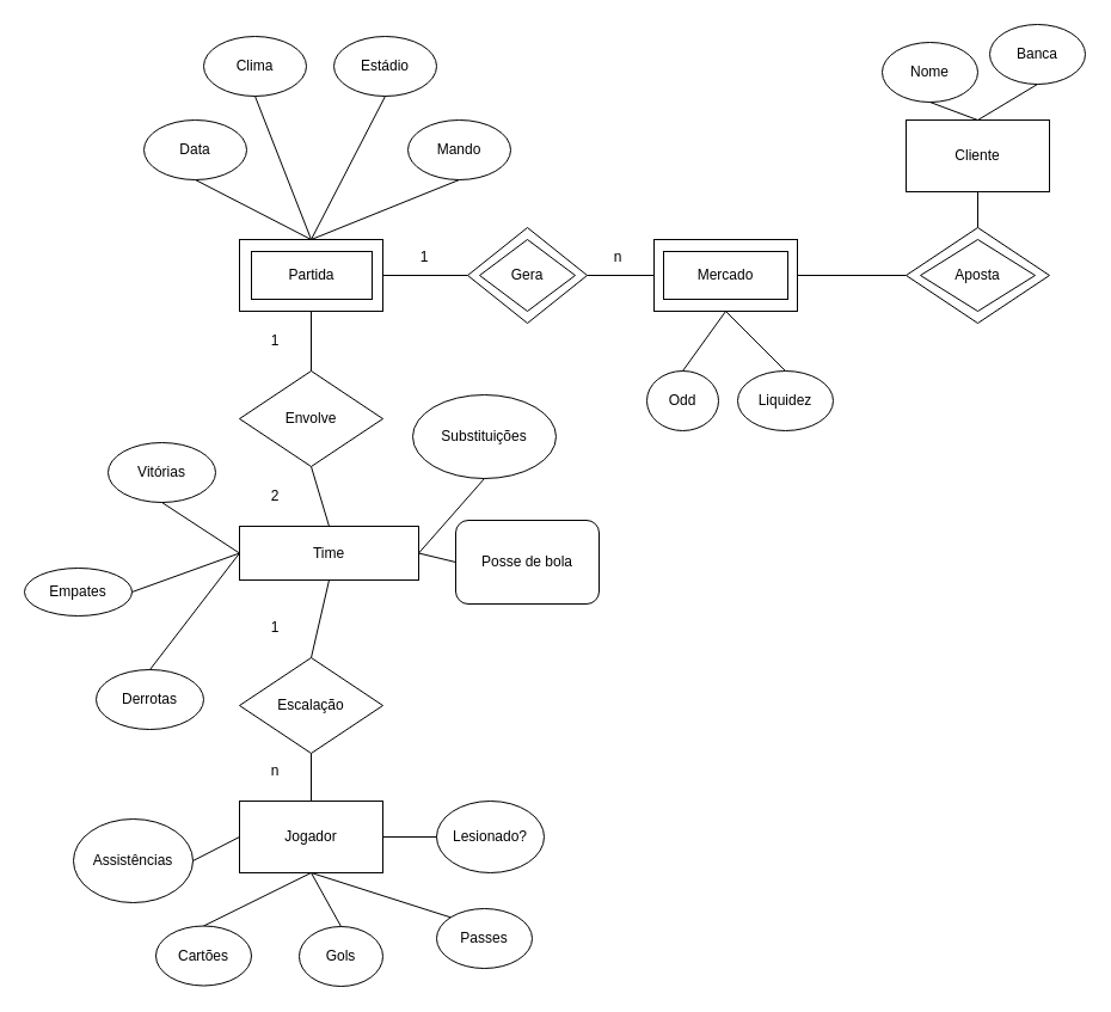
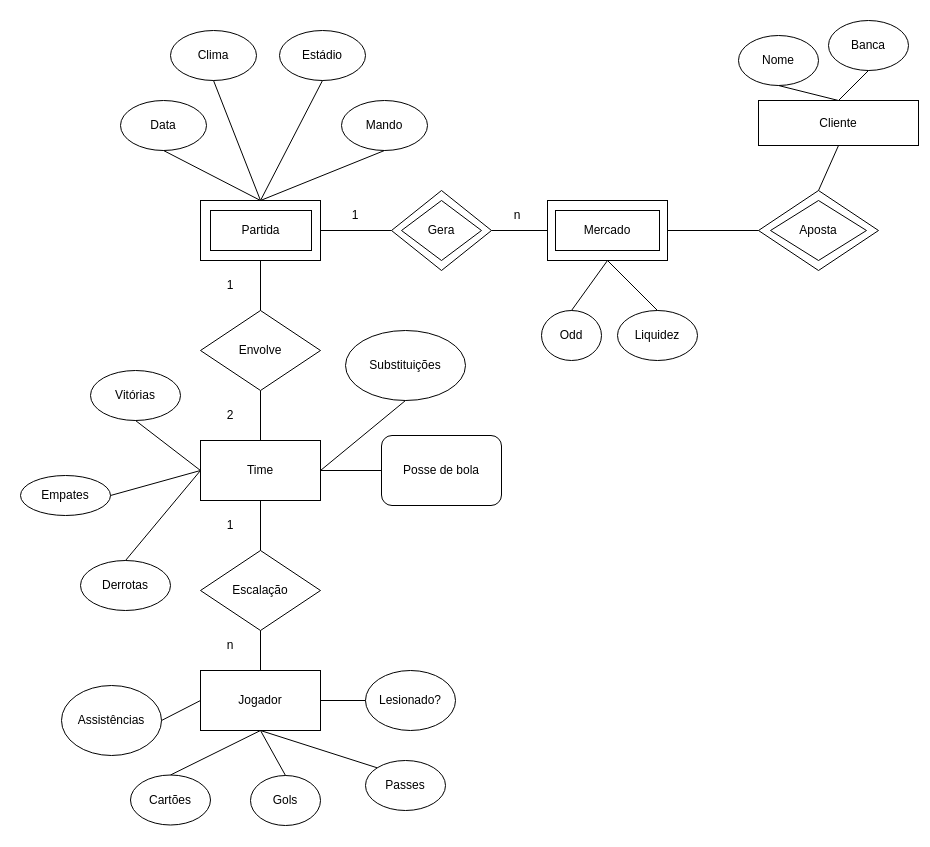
  <mxCell id="0" />
  <mxCell id="1" parent="0" />
  <mxCell id="2" value="Mercado" style="rounded=0;whiteSpace=wrap;html=1;" vertex="1" parent="1"><mxGeometry x="547" y="200" width="120" height="60" as="geometry" /></mxCell>
  <mxCell id="3" value="Partida" style="rounded=0;whiteSpace=wrap;html=1;" vertex="1" parent="1"><mxGeometry x="200" y="200" width="120" height="60" as="geometry" /></mxCell>
- <mxCell id="4" value="Time" style="rounded=0;whiteSpace=wrap;html=1;" vertex="1" parent="1"><mxGeometry x="200" y="440" width="150" height="45" as="geometry" /></mxCell>
+ <mxCell id="4" value="Time" style="rounded=0;whiteSpace=wrap;html=1;" vertex="1" parent="1"><mxGeometry x="200" y="440" width="120" height="60" as="geometry" /></mxCell>
  <mxCell id="5" value="Jogador" style="rounded=0;whiteSpace=wrap;html=1;" vertex="1" parent="1"><mxGeometry x="200" y="670" width="120" height="60" as="geometry" /></mxCell>
- <mxCell id="6" value="Cliente" style="rounded=0;whiteSpace=wrap;html=1;" vertex="1" parent="1"><mxGeometry x="758" y="100" width="120" height="60" as="geometry" /></mxCell>
+ <mxCell id="6" value="Cliente" style="rounded=0;whiteSpace=wrap;html=1;" vertex="1" parent="1"><mxGeometry x="758" y="100" width="160" height="45" as="geometry" /></mxCell>
  <mxCell id="7" value="Escalação" style="rhombus;whiteSpace=wrap;html=1;" vertex="1" parent="1"><mxGeometry x="200" y="550" width="120" height="80" as="geometry" /></mxCell>
  <mxCell id="8" value="Aposta" style="rhombus;whiteSpace=wrap;html=1;" vertex="1" parent="1"><mxGeometry x="758" y="190" width="120" height="80" as="geometry" /></mxCell>
  <mxCell id="9" value="" style="endArrow=none;html=1;rounded=0;entryX=0.5;entryY=1;entryDx=0;entryDy=0;exitX=0.5;exitY=0;exitDx=0;exitDy=0;" edge="1" parent="1" source="8" target="6"><mxGeometry width="50" height="50" relative="1" as="geometry"><mxPoint x="818" y="190" as="sourcePoint" /><mxPoint x="808" y="170" as="targetPoint" /></mxGeometry></mxCell>
  <mxCell id="10" value="" style="endArrow=none;html=1;rounded=0;entryX=0;entryY=0.5;entryDx=0;entryDy=0;exitX=1;exitY=0.5;exitDx=0;exitDy=0;" edge="1" parent="1" source="2" target="8"><mxGeometry width="50" height="50" relative="1" as="geometry"><mxPoint x="586" y="320" as="sourcePoint" /><mxPoint x="636" y="270" as="targetPoint" /></mxGeometry></mxCell>
  <mxCell id="11" value="" style="endArrow=none;html=1;rounded=0;entryX=0.5;entryY=1;entryDx=0;entryDy=0;exitX=0.5;exitY=0;exitDx=0;exitDy=0;" edge="1" parent="1" source="4" target="51"><mxGeometry width="50" height="50" relative="1" as="geometry"><mxPoint x="390" y="570" as="sourcePoint" /><mxPoint x="260" y="410" as="targetPoint" /></mxGeometry></mxCell>
  <mxCell id="12" value="" style="endArrow=none;html=1;rounded=0;entryX=0.5;entryY=1;entryDx=0;entryDy=0;exitX=0.5;exitY=0;exitDx=0;exitDy=0;" edge="1" parent="1" source="7" target="4"><mxGeometry width="50" height="50" relative="1" as="geometry"><mxPoint x="470" y="560" as="sourcePoint" /><mxPoint x="520" y="510" as="targetPoint" /></mxGeometry></mxCell>
  <mxCell id="13" value="" style="endArrow=none;html=1;rounded=0;entryX=0.5;entryY=1;entryDx=0;entryDy=0;exitX=0.5;exitY=0;exitDx=0;exitDy=0;" edge="1" parent="1" source="5" target="7"><mxGeometry width="50" height="50" relative="1" as="geometry"><mxPoint x="470" y="560" as="sourcePoint" /><mxPoint x="264" y="623" as="targetPoint" /></mxGeometry></mxCell>
  <mxCell id="14" value="Odd" style="ellipse;whiteSpace=wrap;html=1;" vertex="1" parent="1"><mxGeometry x="541" y="310" width="60" height="50" as="geometry" /></mxCell>
  <mxCell id="15" value="Liquidez" style="ellipse;whiteSpace=wrap;html=1;" vertex="1" parent="1"><mxGeometry x="617" y="310" width="80" height="50" as="geometry" /></mxCell>
  <mxCell id="16" value="" style="endArrow=none;html=1;rounded=0;entryX=0.5;entryY=1;entryDx=0;entryDy=0;exitX=0.5;exitY=0;exitDx=0;exitDy=0;" edge="1" parent="1" source="14" target="2"><mxGeometry width="50" height="50" relative="1" as="geometry"><mxPoint x="577" y="320" as="sourcePoint" /><mxPoint x="627" y="270" as="targetPoint" /></mxGeometry></mxCell>
  <mxCell id="17" value="" style="endArrow=none;html=1;rounded=0;entryX=0.5;entryY=1;entryDx=0;entryDy=0;exitX=0.5;exitY=0;exitDx=0;exitDy=0;" edge="1" parent="1" source="15" target="2"><mxGeometry width="50" height="50" relative="1" as="geometry"><mxPoint x="577" y="320" as="sourcePoint" /><mxPoint x="627" y="270" as="targetPoint" /></mxGeometry></mxCell>
  <mxCell id="18" value="Cartões" style="ellipse;whiteSpace=wrap;html=1;" vertex="1" parent="1"><mxGeometry x="130" y="774.5" width="80" height="50" as="geometry" /></mxCell>
  <mxCell id="19" value="Gols" style="ellipse;whiteSpace=wrap;html=1;" vertex="1" parent="1"><mxGeometry x="250" y="775" width="70" height="50" as="geometry" /></mxCell>
  <mxCell id="20" value="Passes" style="ellipse;whiteSpace=wrap;html=1;" vertex="1" parent="1"><mxGeometry x="365" y="760" width="80" height="50" as="geometry" /></mxCell>
  <mxCell id="21" value="Lesionado?" style="ellipse;whiteSpace=wrap;html=1;" vertex="1" parent="1"><mxGeometry x="365" y="670" width="90" height="60" as="geometry" /></mxCell>
  <mxCell id="22" value="" style="endArrow=none;html=1;rounded=0;entryX=0.5;entryY=1;entryDx=0;entryDy=0;exitX=0.5;exitY=0;exitDx=0;exitDy=0;" edge="1" parent="1" source="19" target="5"><mxGeometry width="50" height="50" relative="1" as="geometry"><mxPoint x="470" y="860" as="sourcePoint" /><mxPoint x="520" y="810" as="targetPoint" /></mxGeometry></mxCell>
  <mxCell id="23" value="" style="endArrow=none;html=1;rounded=0;entryX=0.5;entryY=1;entryDx=0;entryDy=0;exitX=0.5;exitY=0;exitDx=0;exitDy=0;" edge="1" parent="1" source="18" target="5"><mxGeometry width="50" height="50" relative="1" as="geometry"><mxPoint x="470" y="860" as="sourcePoint" /><mxPoint x="520" y="810" as="targetPoint" /></mxGeometry></mxCell>
  <mxCell id="24" value="" style="endArrow=none;html=1;rounded=0;entryX=0;entryY=0.5;entryDx=0;entryDy=0;exitX=1;exitY=0.5;exitDx=0;exitDy=0;" edge="1" parent="1" source="5" target="21"><mxGeometry width="50" height="50" relative="1" as="geometry"><mxPoint x="470" y="860" as="sourcePoint" /><mxPoint x="520" y="810" as="targetPoint" /></mxGeometry></mxCell>
  <mxCell id="25" value="" style="endArrow=none;html=1;rounded=0;entryX=0.5;entryY=1;entryDx=0;entryDy=0;exitX=0;exitY=0;exitDx=0;exitDy=0;" edge="1" parent="1" source="20" target="5"><mxGeometry width="50" height="50" relative="1" as="geometry"><mxPoint x="470" y="860" as="sourcePoint" /><mxPoint x="520" y="810" as="targetPoint" /></mxGeometry></mxCell>
  <mxCell id="26" value="Nome" style="ellipse;whiteSpace=wrap;html=1;" vertex="1" parent="1"><mxGeometry x="738" y="35" width="80" height="50" as="geometry" /></mxCell>
  <mxCell id="27" value="Banca" style="ellipse;whiteSpace=wrap;html=1;" vertex="1" parent="1"><mxGeometry x="828" y="20" width="80" height="50" as="geometry" /></mxCell>
  <mxCell id="28" value="" style="endArrow=none;html=1;rounded=0;entryX=0.5;entryY=1;entryDx=0;entryDy=0;exitX=0.5;exitY=0;exitDx=0;exitDy=0;" edge="1" parent="1" source="6" target="26"><mxGeometry width="50" height="50" relative="1" as="geometry"><mxPoint x="588" y="320" as="sourcePoint" /><mxPoint x="638" y="270" as="targetPoint" /></mxGeometry></mxCell>
  <mxCell id="29" value="" style="endArrow=none;html=1;rounded=0;entryX=0.5;entryY=1;entryDx=0;entryDy=0;exitX=0.5;exitY=0;exitDx=0;exitDy=0;" edge="1" parent="1" source="6" target="27"><mxGeometry width="50" height="50" relative="1" as="geometry"><mxPoint x="588" y="320" as="sourcePoint" /><mxPoint x="638" y="270" as="targetPoint" /></mxGeometry></mxCell>
  <mxCell id="30" value="Vitórias" style="ellipse;whiteSpace=wrap;html=1;" vertex="1" parent="1"><mxGeometry x="90" y="370" width="90" height="50" as="geometry" /></mxCell>
  <mxCell id="31" value="Empates" style="ellipse;whiteSpace=wrap;html=1;" vertex="1" parent="1"><mxGeometry x="20" y="475" width="90" height="40" as="geometry" /></mxCell>
  <mxCell id="32" value="Derrotas" style="ellipse;whiteSpace=wrap;html=1;" vertex="1" parent="1"><mxGeometry x="80" y="560" width="90" height="50" as="geometry" /></mxCell>
  <mxCell id="33" value="" style="endArrow=none;html=1;rounded=0;entryX=0;entryY=0.5;entryDx=0;entryDy=0;exitX=1;exitY=0.5;exitDx=0;exitDy=0;" edge="1" parent="1" source="31" target="4"><mxGeometry width="50" height="50" relative="1" as="geometry"><mxPoint x="470" y="590" as="sourcePoint" /><mxPoint x="520" y="540" as="targetPoint" /></mxGeometry></mxCell>
  <mxCell id="34" value="" style="endArrow=none;html=1;rounded=0;entryX=0.5;entryY=1;entryDx=0;entryDy=0;exitX=0;exitY=0.5;exitDx=0;exitDy=0;" edge="1" parent="1" source="4" target="30"><mxGeometry width="50" height="50" relative="1" as="geometry"><mxPoint x="470" y="560" as="sourcePoint" /><mxPoint x="520" y="510" as="targetPoint" /></mxGeometry></mxCell>
  <mxCell id="35" value="" style="endArrow=none;html=1;rounded=0;entryX=0;entryY=0.5;entryDx=0;entryDy=0;exitX=0.5;exitY=0;exitDx=0;exitDy=0;" edge="1" parent="1" source="32" target="4"><mxGeometry width="50" height="50" relative="1" as="geometry"><mxPoint x="145" y="560" as="sourcePoint" /><mxPoint x="520" y="540" as="targetPoint" /></mxGeometry></mxCell>
  <mxCell id="36" value="Data" style="ellipse;whiteSpace=wrap;html=1;" vertex="1" parent="1"><mxGeometry x="120" y="100" width="86" height="50" as="geometry" /></mxCell>
  <mxCell id="37" value="Estádio" style="ellipse;whiteSpace=wrap;html=1;" vertex="1" parent="1"><mxGeometry x="279" y="30" width="86" height="50" as="geometry" /></mxCell>
  <mxCell id="38" value="Mando" style="ellipse;whiteSpace=wrap;html=1;" vertex="1" parent="1"><mxGeometry x="341" y="100" width="86" height="50" as="geometry" /></mxCell>
  <mxCell id="39" value="Clima" style="ellipse;whiteSpace=wrap;html=1;" vertex="1" parent="1"><mxGeometry x="170" y="30" width="86" height="50" as="geometry" /></mxCell>
  <mxCell id="40" value="" style="endArrow=none;html=1;rounded=0;entryX=0.5;entryY=1;entryDx=0;entryDy=0;exitX=0.5;exitY=0;exitDx=0;exitDy=0;" edge="1" parent="1" source="3" target="38"><mxGeometry width="50" height="50" relative="1" as="geometry"><mxPoint x="390" y="210" as="sourcePoint" /><mxPoint x="440" y="160" as="targetPoint" /></mxGeometry></mxCell>
  <mxCell id="41" value="" style="endArrow=none;html=1;rounded=0;entryX=0.5;entryY=1;entryDx=0;entryDy=0;exitX=0.5;exitY=0;exitDx=0;exitDy=0;" edge="1" parent="1" source="3" target="36"><mxGeometry width="50" height="50" relative="1" as="geometry"><mxPoint x="390" y="210" as="sourcePoint" /><mxPoint x="440" y="160" as="targetPoint" /></mxGeometry></mxCell>
  <mxCell id="42" value="" style="endArrow=none;html=1;rounded=0;entryX=0.5;entryY=1;entryDx=0;entryDy=0;exitX=0.5;exitY=0;exitDx=0;exitDy=0;" edge="1" parent="1" source="3" target="37"><mxGeometry width="50" height="50" relative="1" as="geometry"><mxPoint x="390" y="210" as="sourcePoint" /><mxPoint x="440" y="160" as="targetPoint" /></mxGeometry></mxCell>
  <mxCell id="43" value="" style="endArrow=none;html=1;rounded=0;entryX=0.5;entryY=1;entryDx=0;entryDy=0;exitX=0.5;exitY=0;exitDx=0;exitDy=0;" edge="1" parent="1" source="3" target="39"><mxGeometry width="50" height="50" relative="1" as="geometry"><mxPoint x="390" y="210" as="sourcePoint" /><mxPoint x="440" y="160" as="targetPoint" /></mxGeometry></mxCell>
  <mxCell id="44" value="Gera" style="rhombus;whiteSpace=wrap;html=1;" vertex="1" parent="1"><mxGeometry x="391" y="190" width="100" height="80" as="geometry" /></mxCell>
  <mxCell id="45" value="" style="endArrow=none;html=1;rounded=0;entryX=0;entryY=0.5;entryDx=0;entryDy=0;exitX=1;exitY=0.5;exitDx=0;exitDy=0;" edge="1" parent="1" source="44" target="2"><mxGeometry width="50" height="50" relative="1" as="geometry"><mxPoint x="292" y="365" as="sourcePoint" /><mxPoint x="342" y="315" as="targetPoint" /></mxGeometry></mxCell>
  <mxCell id="46" value="" style="endArrow=none;html=1;rounded=0;entryX=0;entryY=0.5;entryDx=0;entryDy=0;exitX=1;exitY=0.5;exitDx=0;exitDy=0;" edge="1" parent="1" source="3" target="44"><mxGeometry width="50" height="50" relative="1" as="geometry"><mxPoint x="311" y="360" as="sourcePoint" /><mxPoint x="361" y="310" as="targetPoint" /></mxGeometry></mxCell>
  <mxCell id="47" value="1" style="text;html=1;align=center;verticalAlign=middle;whiteSpace=wrap;rounded=0;" vertex="1" parent="1"><mxGeometry x="325" y="200" width="60" height="30" as="geometry" /></mxCell>
  <mxCell id="48" value="n" style="text;html=1;align=center;verticalAlign=middle;whiteSpace=wrap;rounded=0;" vertex="1" parent="1"><mxGeometry x="487" y="200" width="60" height="30" as="geometry" /></mxCell>
  <mxCell id="49" value="1" style="text;html=1;align=center;verticalAlign=middle;whiteSpace=wrap;rounded=0;" vertex="1" parent="1"><mxGeometry x="200" y="510" width="60" height="30" as="geometry" /></mxCell>
  <mxCell id="50" value="n" style="text;html=1;align=center;verticalAlign=middle;whiteSpace=wrap;rounded=0;" vertex="1" parent="1"><mxGeometry x="200" y="630" width="60" height="30" as="geometry" /></mxCell>
  <mxCell id="51" value="Envolve" style="rhombus;whiteSpace=wrap;html=1;" vertex="1" parent="1"><mxGeometry x="200" y="310" width="120" height="80" as="geometry" /></mxCell>
  <mxCell id="52" value="" style="endArrow=none;html=1;rounded=0;entryX=0.5;entryY=1;entryDx=0;entryDy=0;exitX=0.5;exitY=0;exitDx=0;exitDy=0;" edge="1" parent="1" source="51" target="3"><mxGeometry width="50" height="50" relative="1" as="geometry"><mxPoint x="291" y="400" as="sourcePoint" /><mxPoint x="341" y="350" as="targetPoint" /></mxGeometry></mxCell>
  <mxCell id="53" value="1" style="text;html=1;align=center;verticalAlign=middle;whiteSpace=wrap;rounded=0;" vertex="1" parent="1"><mxGeometry x="200" y="270" width="60" height="30" as="geometry" /></mxCell>
  <mxCell id="54" value="2" style="text;html=1;align=center;verticalAlign=middle;whiteSpace=wrap;rounded=0;" vertex="1" parent="1"><mxGeometry x="200" y="400" width="60" height="30" as="geometry" /></mxCell>
  <mxCell id="55" value="Posse de bola" style="whiteSpace=wrap;html=1;rounded=1;" vertex="1" parent="1"><mxGeometry x="381" y="435" width="120" height="70" as="geometry" /></mxCell>
  <mxCell id="56" value="" style="endArrow=none;html=1;rounded=0;entryX=0;entryY=0.5;entryDx=0;entryDy=0;exitX=1;exitY=0.5;exitDx=0;exitDy=0;" edge="1" parent="1" source="4" target="55"><mxGeometry width="50" height="50" relative="1" as="geometry"><mxPoint x="601" y="540" as="sourcePoint" /><mxPoint x="651" y="490" as="targetPoint" /></mxGeometry></mxCell>
  <mxCell id="57" value="Assistências" style="ellipse;whiteSpace=wrap;html=1;" vertex="1" parent="1"><mxGeometry x="61" y="685" width="100" height="70" as="geometry" /></mxCell>
  <mxCell id="58" value="" style="endArrow=none;html=1;rounded=0;entryX=0;entryY=0.5;entryDx=0;entryDy=0;exitX=1;exitY=0.5;exitDx=0;exitDy=0;" edge="1" parent="1" source="57" target="5"><mxGeometry width="50" height="50" relative="1" as="geometry"><mxPoint x="601" y="540" as="sourcePoint" /><mxPoint x="651" y="490" as="targetPoint" /></mxGeometry></mxCell>
  <mxCell id="59" value="Substituições" style="ellipse;whiteSpace=wrap;html=1;" vertex="1" parent="1"><mxGeometry x="345" y="330" width="120" height="70" as="geometry" /></mxCell>
  <mxCell id="60" value="" style="endArrow=none;html=1;rounded=0;entryX=0.5;entryY=1;entryDx=0;entryDy=0;exitX=1;exitY=0.5;exitDx=0;exitDy=0;" edge="1" parent="1" source="4" target="59"><mxGeometry width="50" height="50" relative="1" as="geometry"><mxPoint x="601" y="540" as="sourcePoint" /><mxPoint x="651" y="490" as="targetPoint" /></mxGeometry></mxCell>
  <mxCell id="61" value="Partida" style="rounded=0;whiteSpace=wrap;html=1;" vertex="1" parent="1"><mxGeometry x="210" y="210" width="101" height="40" as="geometry" /></mxCell>
  <mxCell id="62" value="Mercado" style="rounded=0;whiteSpace=wrap;html=1;" vertex="1" parent="1"><mxGeometry x="555" y="210" width="104" height="40" as="geometry" /></mxCell>
  <mxCell id="63" value="Aposta" style="rhombus;whiteSpace=wrap;html=1;" vertex="1" parent="1"><mxGeometry x="770" y="200" width="96" height="60" as="geometry" /></mxCell>
  <mxCell id="64" value="Gera" style="rhombus;whiteSpace=wrap;html=1;" vertex="1" parent="1"><mxGeometry x="401" y="200" width="80" height="60" as="geometry" /></mxCell>
